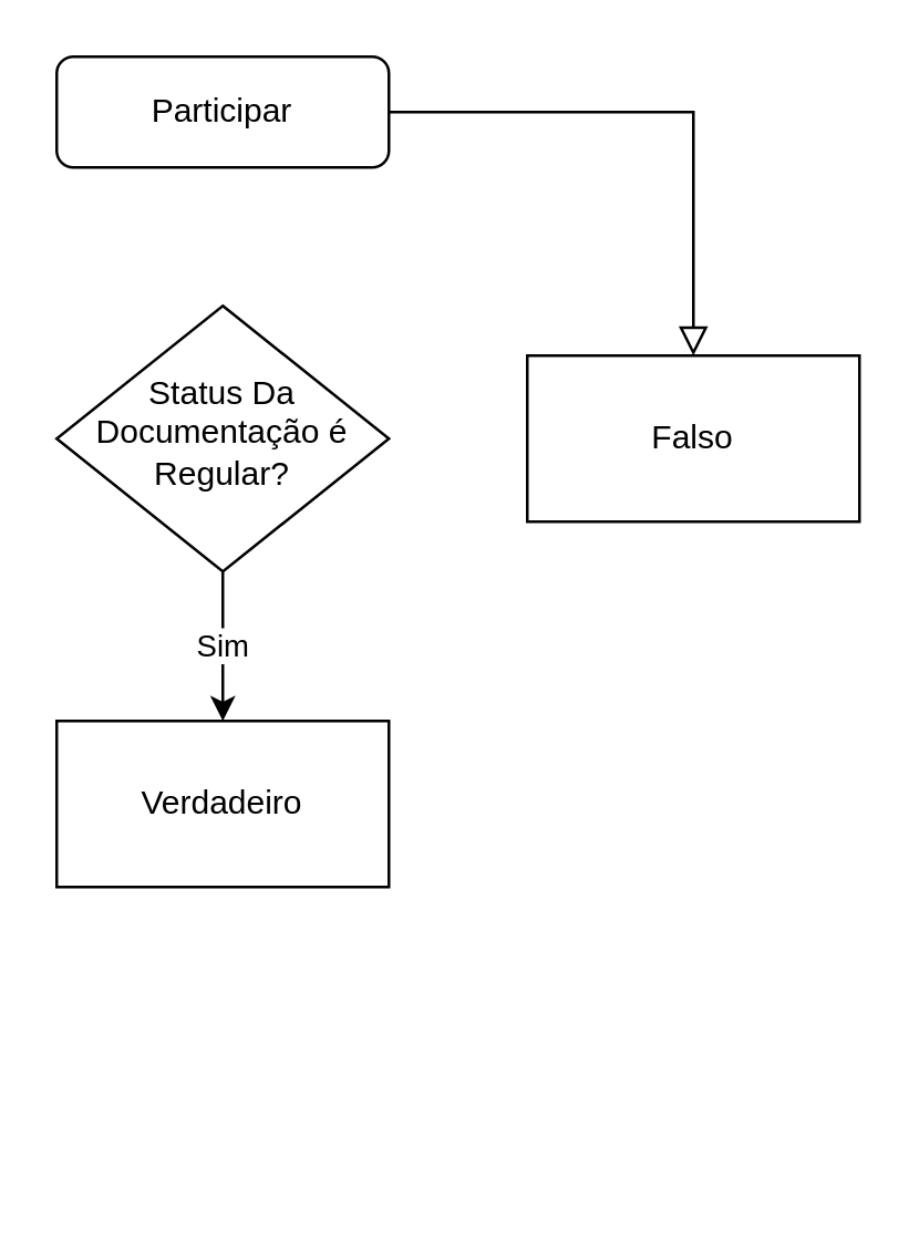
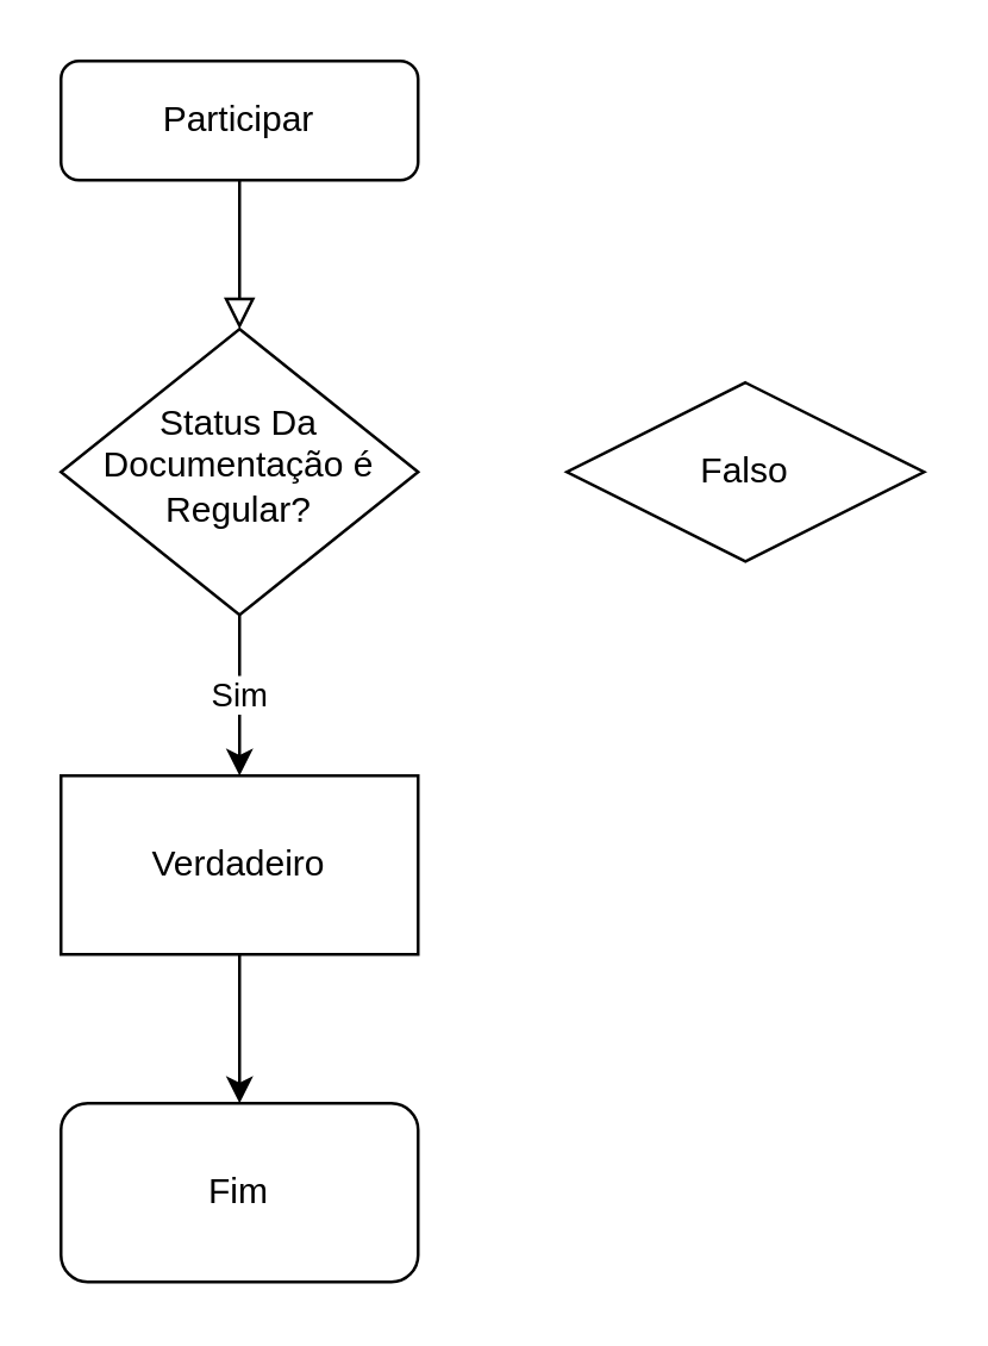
  <mxCell id="0" />
  <mxCell id="1" parent="0" />
- <mxCell id="2" value="" style="rounded=0;html=1;jettySize=auto;orthogonalLoop=1;fontSize=11;endArrow=block;endFill=0;endSize=8;strokeWidth=1;shadow=0;labelBackgroundColor=none;edgeStyle=orthogonalEdgeStyle;" parent="1" source="3" target="6" edge="1"><mxGeometry relative="1" as="geometry" /></mxCell>
+ <mxCell id="2" value="" style="rounded=0;html=1;jettySize=auto;orthogonalLoop=1;fontSize=11;endArrow=block;endFill=0;endSize=8;strokeWidth=1;shadow=0;labelBackgroundColor=none;edgeStyle=orthogonalEdgeStyle;" parent="1" source="3" target="5" edge="1"><mxGeometry relative="1" as="geometry" /></mxCell>
  <mxCell id="3" value="Participar" style="rounded=1;whiteSpace=wrap;html=1;fontSize=12;glass=0;strokeWidth=1;shadow=0;" parent="1" vertex="1"><mxGeometry width="120" height="40" as="geometry" x="20" y="20" /></mxCell>
  <mxCell id="4" value="Sim" style="edgeStyle=orthogonalEdgeStyle;rounded=0;orthogonalLoop=1;jettySize=auto;html=1;" edge="1" parent="1" source="5" target="8"><mxGeometry relative="1" as="geometry" /></mxCell>
  <mxCell id="5" value="Status Da Documentação é Regular?" style="rhombus;whiteSpace=wrap;html=1;shadow=0;fontFamily=Helvetica;fontSize=12;align=center;strokeWidth=1;spacing=6;spacingTop=-4;" parent="1" vertex="1"><mxGeometry y="110" width="120" height="96" as="geometry" x="20" /></mxCell>
- <mxCell id="6" value="Falso" style="rounded=0;whiteSpace=wrap;html=1;" vertex="1" parent="1"><mxGeometry x="190" y="128" width="120" height="60" as="geometry" /></mxCell>
+ <mxCell id="6" value="Falso" style="rhombus;whiteSpace=wrap;html=1;" vertex="1" parent="1"><mxGeometry x="190" y="128" width="120" height="60" as="geometry" /></mxCell>
+ <mxCell id="7" value="" style="edgeStyle=orthogonalEdgeStyle;rounded=0;orthogonalLoop=1;jettySize=auto;html=1;" edge="1" parent="1" source="8" target="9"><mxGeometry relative="1" as="geometry" /></mxCell>
  <mxCell id="8" value="Verdadeiro" style="rounded=0;whiteSpace=wrap;html=1;" vertex="1" parent="1"><mxGeometry y="260" width="120" height="60" as="geometry" x="20" /></mxCell>
+ <mxCell id="9" value="Fim" style="rounded=1;whiteSpace=wrap;html=1;" vertex="1" parent="1"><mxGeometry y="370" width="120" height="60" as="geometry" x="20" /></mxCell>
